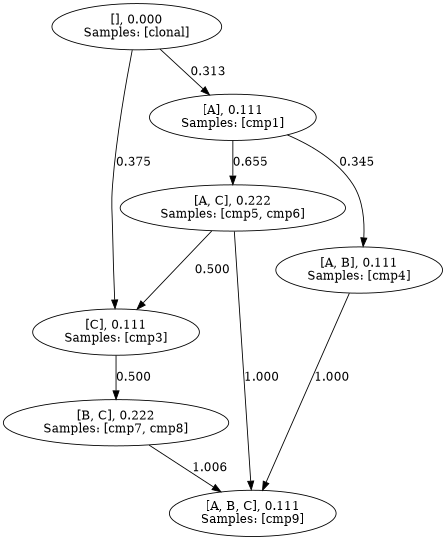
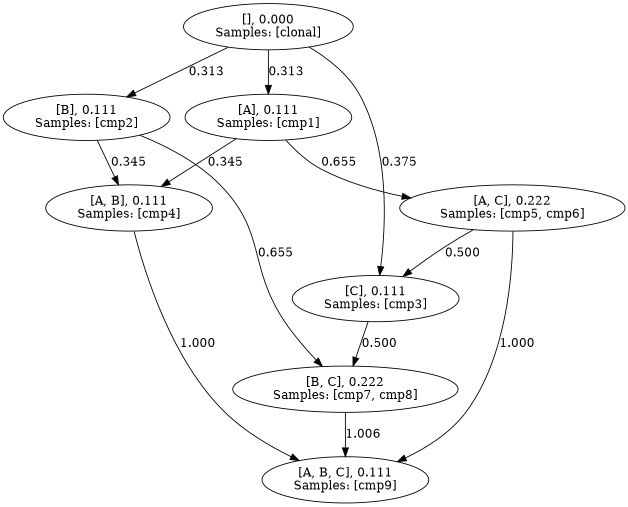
  digraph {
    n1 [label="[], 0.000\nSamples: [clonal]\n"]
    n2 [label="[C], 0.111\nSamples: [cmp3]\n"]
+   n3 [label="[B], 0.111\nSamples: [cmp2]\n"]
    n4 [label="[A], 0.111\nSamples: [cmp1]\n"]
    n5 [label="[B, C], 0.222\nSamples: [cmp7, cmp8]\n"]
    n6 [label="[A, B], 0.111\nSamples: [cmp4]\n"]
    n7 [label="[A, C], 0.222\nSamples: [cmp5, cmp6]\n"]
    n8 [label="[A, B, C], 0.111\nSamples: [cmp9]\n"]
    n1 -> n2 [label=0.375]
+   n1 -> n3 [label=0.313]
    n1 -> n4 [label=0.313]
    n2 -> n5 [label=0.500]
+   n3 -> n5 [label=0.655]
+   n3 -> n6 [label=0.345]
    n4 -> n6 [label=0.345]
    n4 -> n7 [label=0.655]
    n5 -> n8 [label=1.006]
    n6 -> n8 [label=1.000]
    n7 -> n2 [label=0.500]
    n7 -> n8 [label=1.000]
  }
